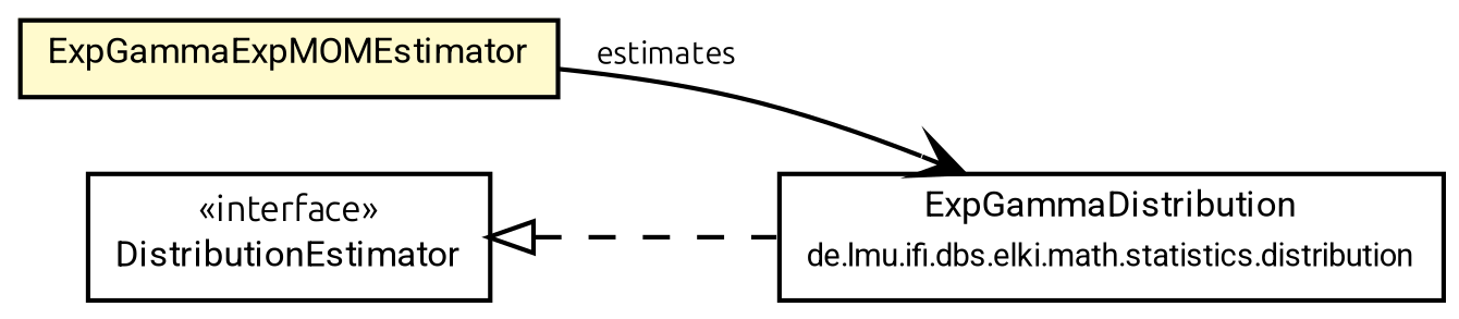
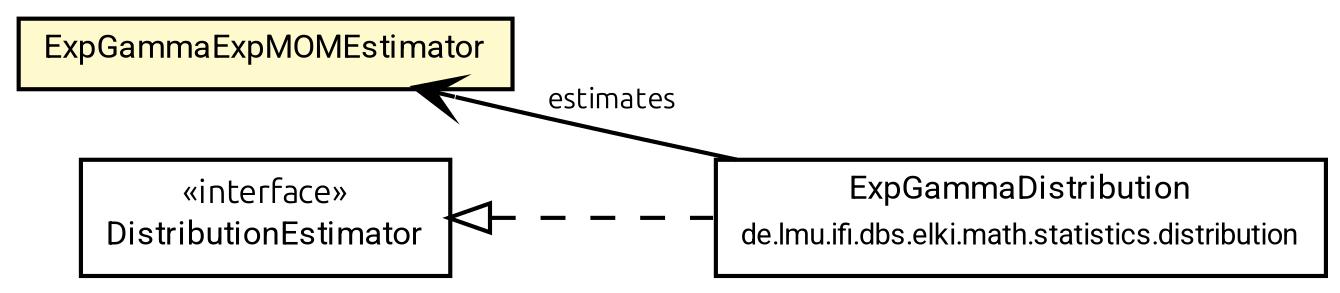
  digraph {
    fontname=Ubuntu
    nodesep=0.15
    rankdir=LR
    ranksep=0.25
    node [fontcolor=black fontname=Ubuntu fontsize=8 margin=0 shape=plaintext]
    edge [color=black fontname=Ubuntu fontsize=7 labelfontname=Roboto labelfontsize=7]
    n1 [height=0 label=<<table title="de.lmu.ifi.dbs.elki.math.statistics.distribution.estimator.ExpGammaExpMOMEstimator" border="0" cellborder="1" cellspacing="0" cellpadding="2" bgcolor="lemonChiffon" href="ExpGammaExpMOMEstimator.html" target="_parent"> 		<tr><td><table border="0" cellspacing="0" cellpadding="1"> 		<tr><td align="center" balign="center"> <font face="Roboto">ExpGammaExpMOMEstimator</font> </td></tr> 		</table></td></tr> 		</table>> width=0]
    n2 [height=0 label=<<table title="de.lmu.ifi.dbs.elki.math.statistics.distribution.ExpGammaDistribution" border="0" cellborder="1" cellspacing="0" cellpadding="2" href="../ExpGammaDistribution.html" target="_parent"> 		<tr><td><table border="0" cellspacing="0" cellpadding="1"> 		<tr><td align="center" balign="center"> <font face="Roboto">ExpGammaDistribution</font> </td></tr> 		<tr><td align="center" balign="center"> <font face="Roboto" point-size="7.0">de.lmu.ifi.dbs.elki.math.statistics.distribution</font> </td></tr> 		</table></td></tr> 		</table>> width=0]
    n3 [height=0 label=<<table title="de.lmu.ifi.dbs.elki.math.statistics.distribution.estimator.DistributionEstimator" border="0" cellborder="1" cellspacing="0" cellpadding="2" href="DistributionEstimator.html" target="_parent"> 		<tr><td><table border="0" cellspacing="0" cellpadding="1"> 		<tr><td align="center" balign="center"> &#171;interface&#187; </td></tr> 		<tr><td align="center" balign="center"> <font face="Roboto">DistributionEstimator</font> </td></tr> 		</table></td></tr> 		</table>> width=0]
-   n1 -> n2 [arrowhead=open label=estimates weight=1]
+   n2 -> n1 [arrowhead=open label=estimates weight=1]
    n3 -> n2 [arrowtail=empty dir=back style=dashed weight=9]
  }
